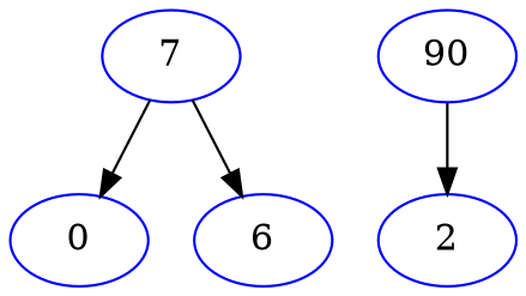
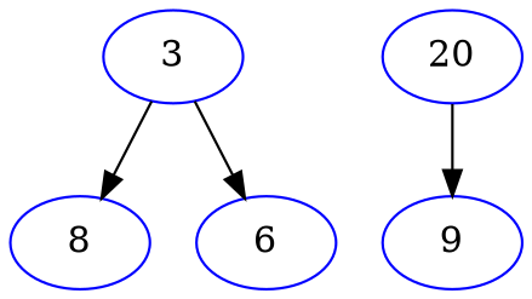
  strict digraph {
    node [color=blue]
-   3 [label=7]
-   0
+   3
+   0 [label=8]
    n3 [label=6]
-   20 [label=90]
-   9 [label=2]
+   20
+   9
    3 -> 0
    3 -> n3
    20 -> 9
  }
